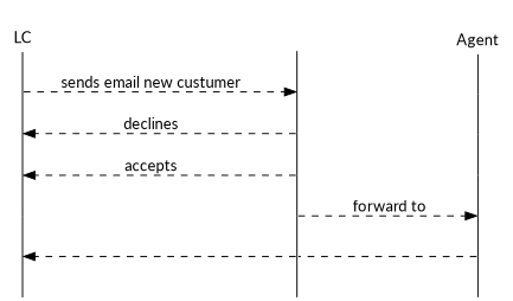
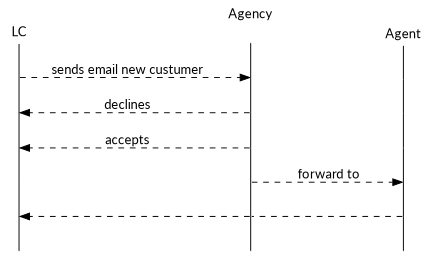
  digraph {
    rankdir=LR
    fontname=Lato
    node [shape=point fontname=Lato]
    edge [arrowhead=none style=solided fontname=Lato]
    LC [height=0 shape=plaintext width=0]
    step00 [height=0 width=0]
    step01 [height=0 width=0]
    step02 [height=0 width=0]
    step03 [height=0 width=0]
    step04 [height=0 width=0]
    step05 [height=0 width=0]
+   Agency [height=0 shape=plaintext width=0]
    Animal [height=0 width=0]
    step10 [height=0 width=0]
    step11 [height=0 width=0]
    step12 [height=0 width=0]
    step13 [height=0 width=0]
    step14 [height=0 width=0]
    step15 [height=0 width=0]
    Agent [height=0 shape=plaintext width=0]
    step20 [height=0 width=0]
    step21 [height=0 width=0]
    step22 [height=0 width=0]
    step23 [height=0 width=0]
    step24 [height=0 width=0]
    step25 [height=0 width=0]
    subgraph sub_1 {
      rank=same
      LC
      step00
      step01
      step02
      step03
      step04
      step05
    }
    subgraph sub_2 {
      rank=same
+     Agency
      Animal
      step10
      step11
      step12
      step13
      step14
      step15
    }
    subgraph sub_3 {
      rank=same
      Agent
      step20
      step21
      step22
      step23
      step24
      step25
    }
    LC -> step00
    step00 -> step01
    step00 -> step10 [arrowhead=normal label="sends email new custumer" style=dashed]
    step01 -> step02
    step02 -> step03
    step03 -> step04
    step04 -> step05
    Animal -> step10
    step10 -> step11
    step11 -> step01 [arrowhead=normal label=declines style=dashed]
    step11 -> step12
    step12 -> step02 [arrowhead=normal label=accepts style=dashed]
    step12 -> step13
    step13 -> step14
    step13 -> step23 [arrowhead=normal label="forward to" style=dashed]
    step14 -> step04 [arrowhead=normal style=dashed]
    step14 -> step15
    Agent -> step20
    step20 -> step21
    step21 -> step22
    step22 -> step23
    step23 -> step24
    step24 -> step14 [style=dashed]
    step24 -> step25
  }
